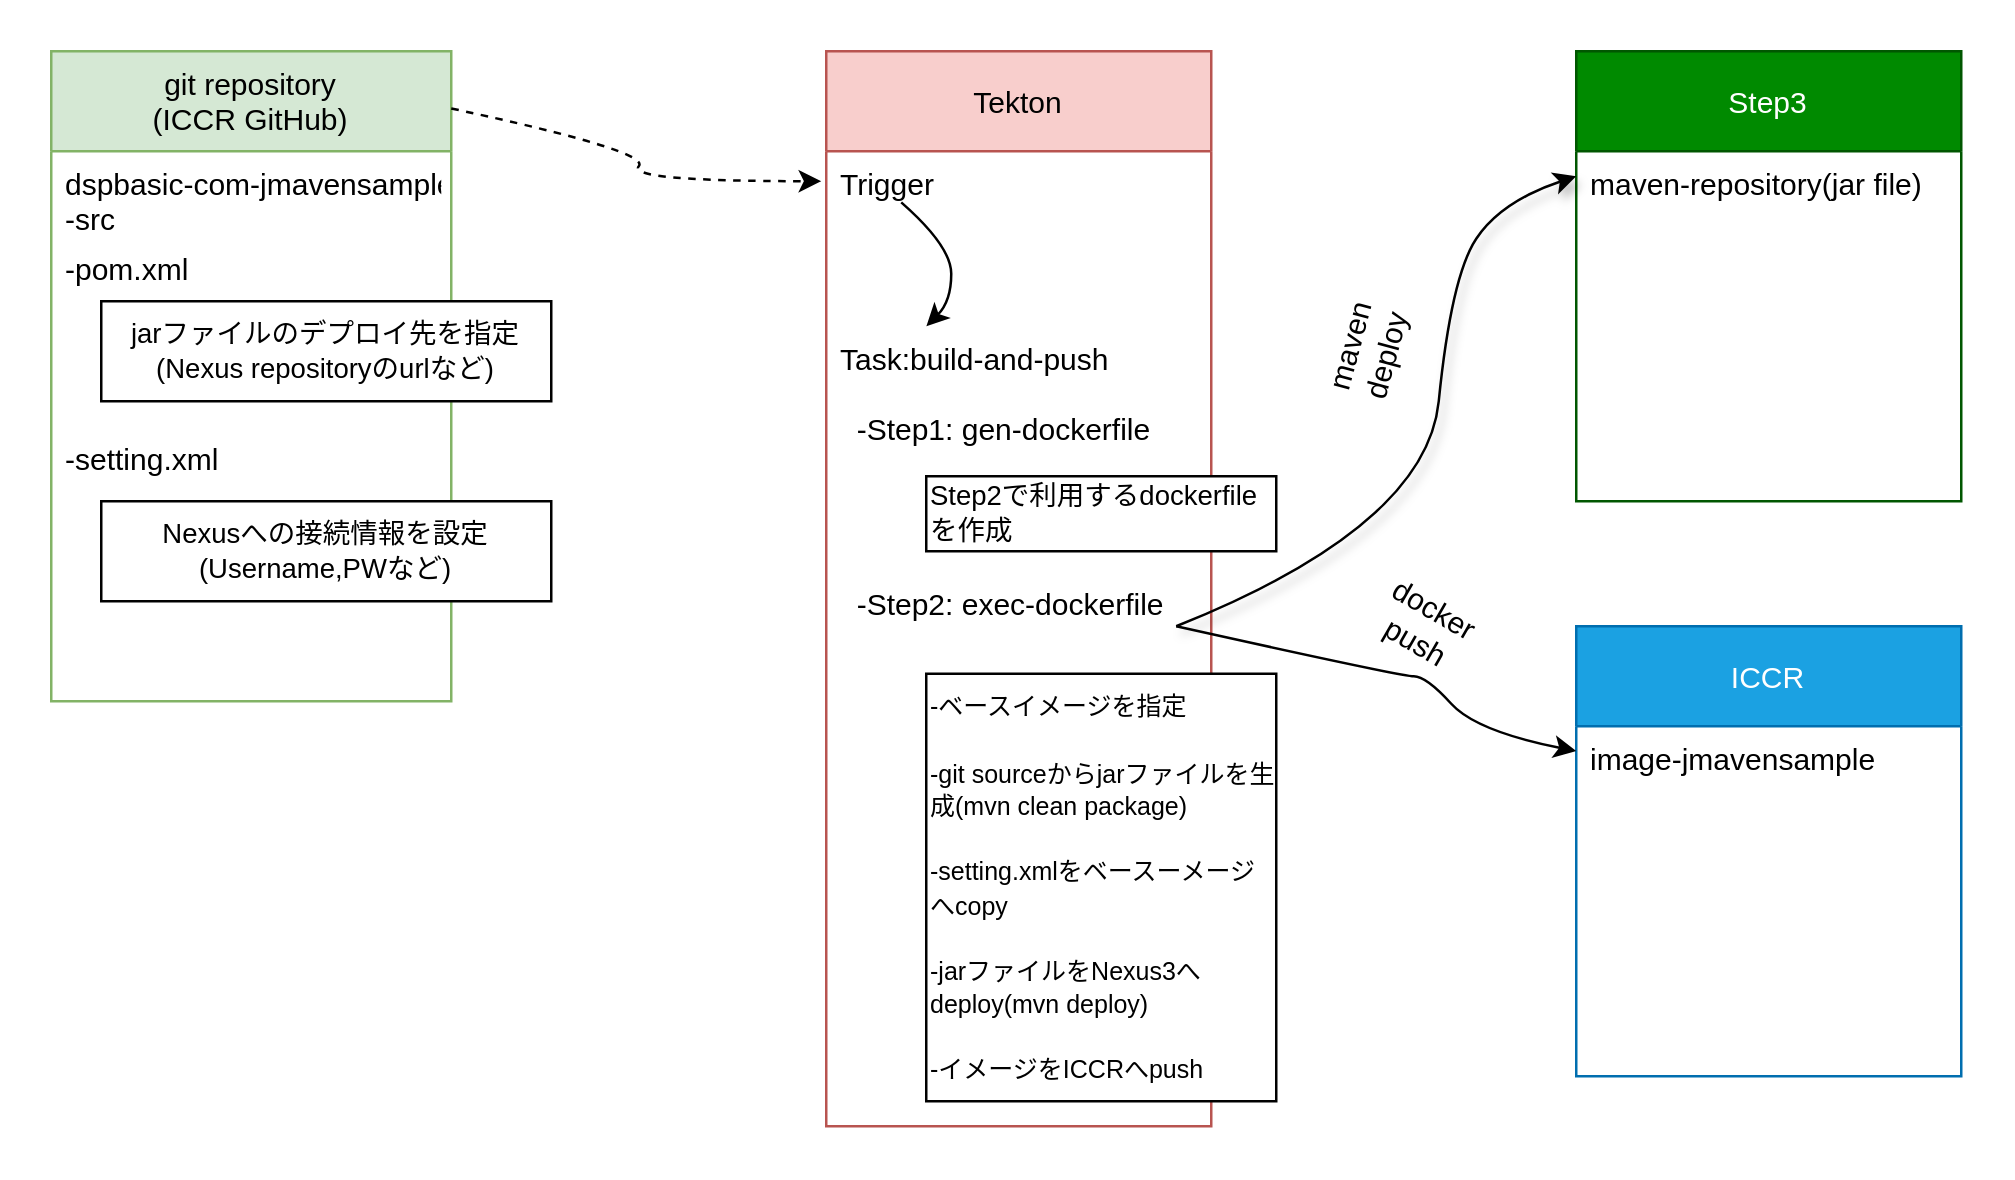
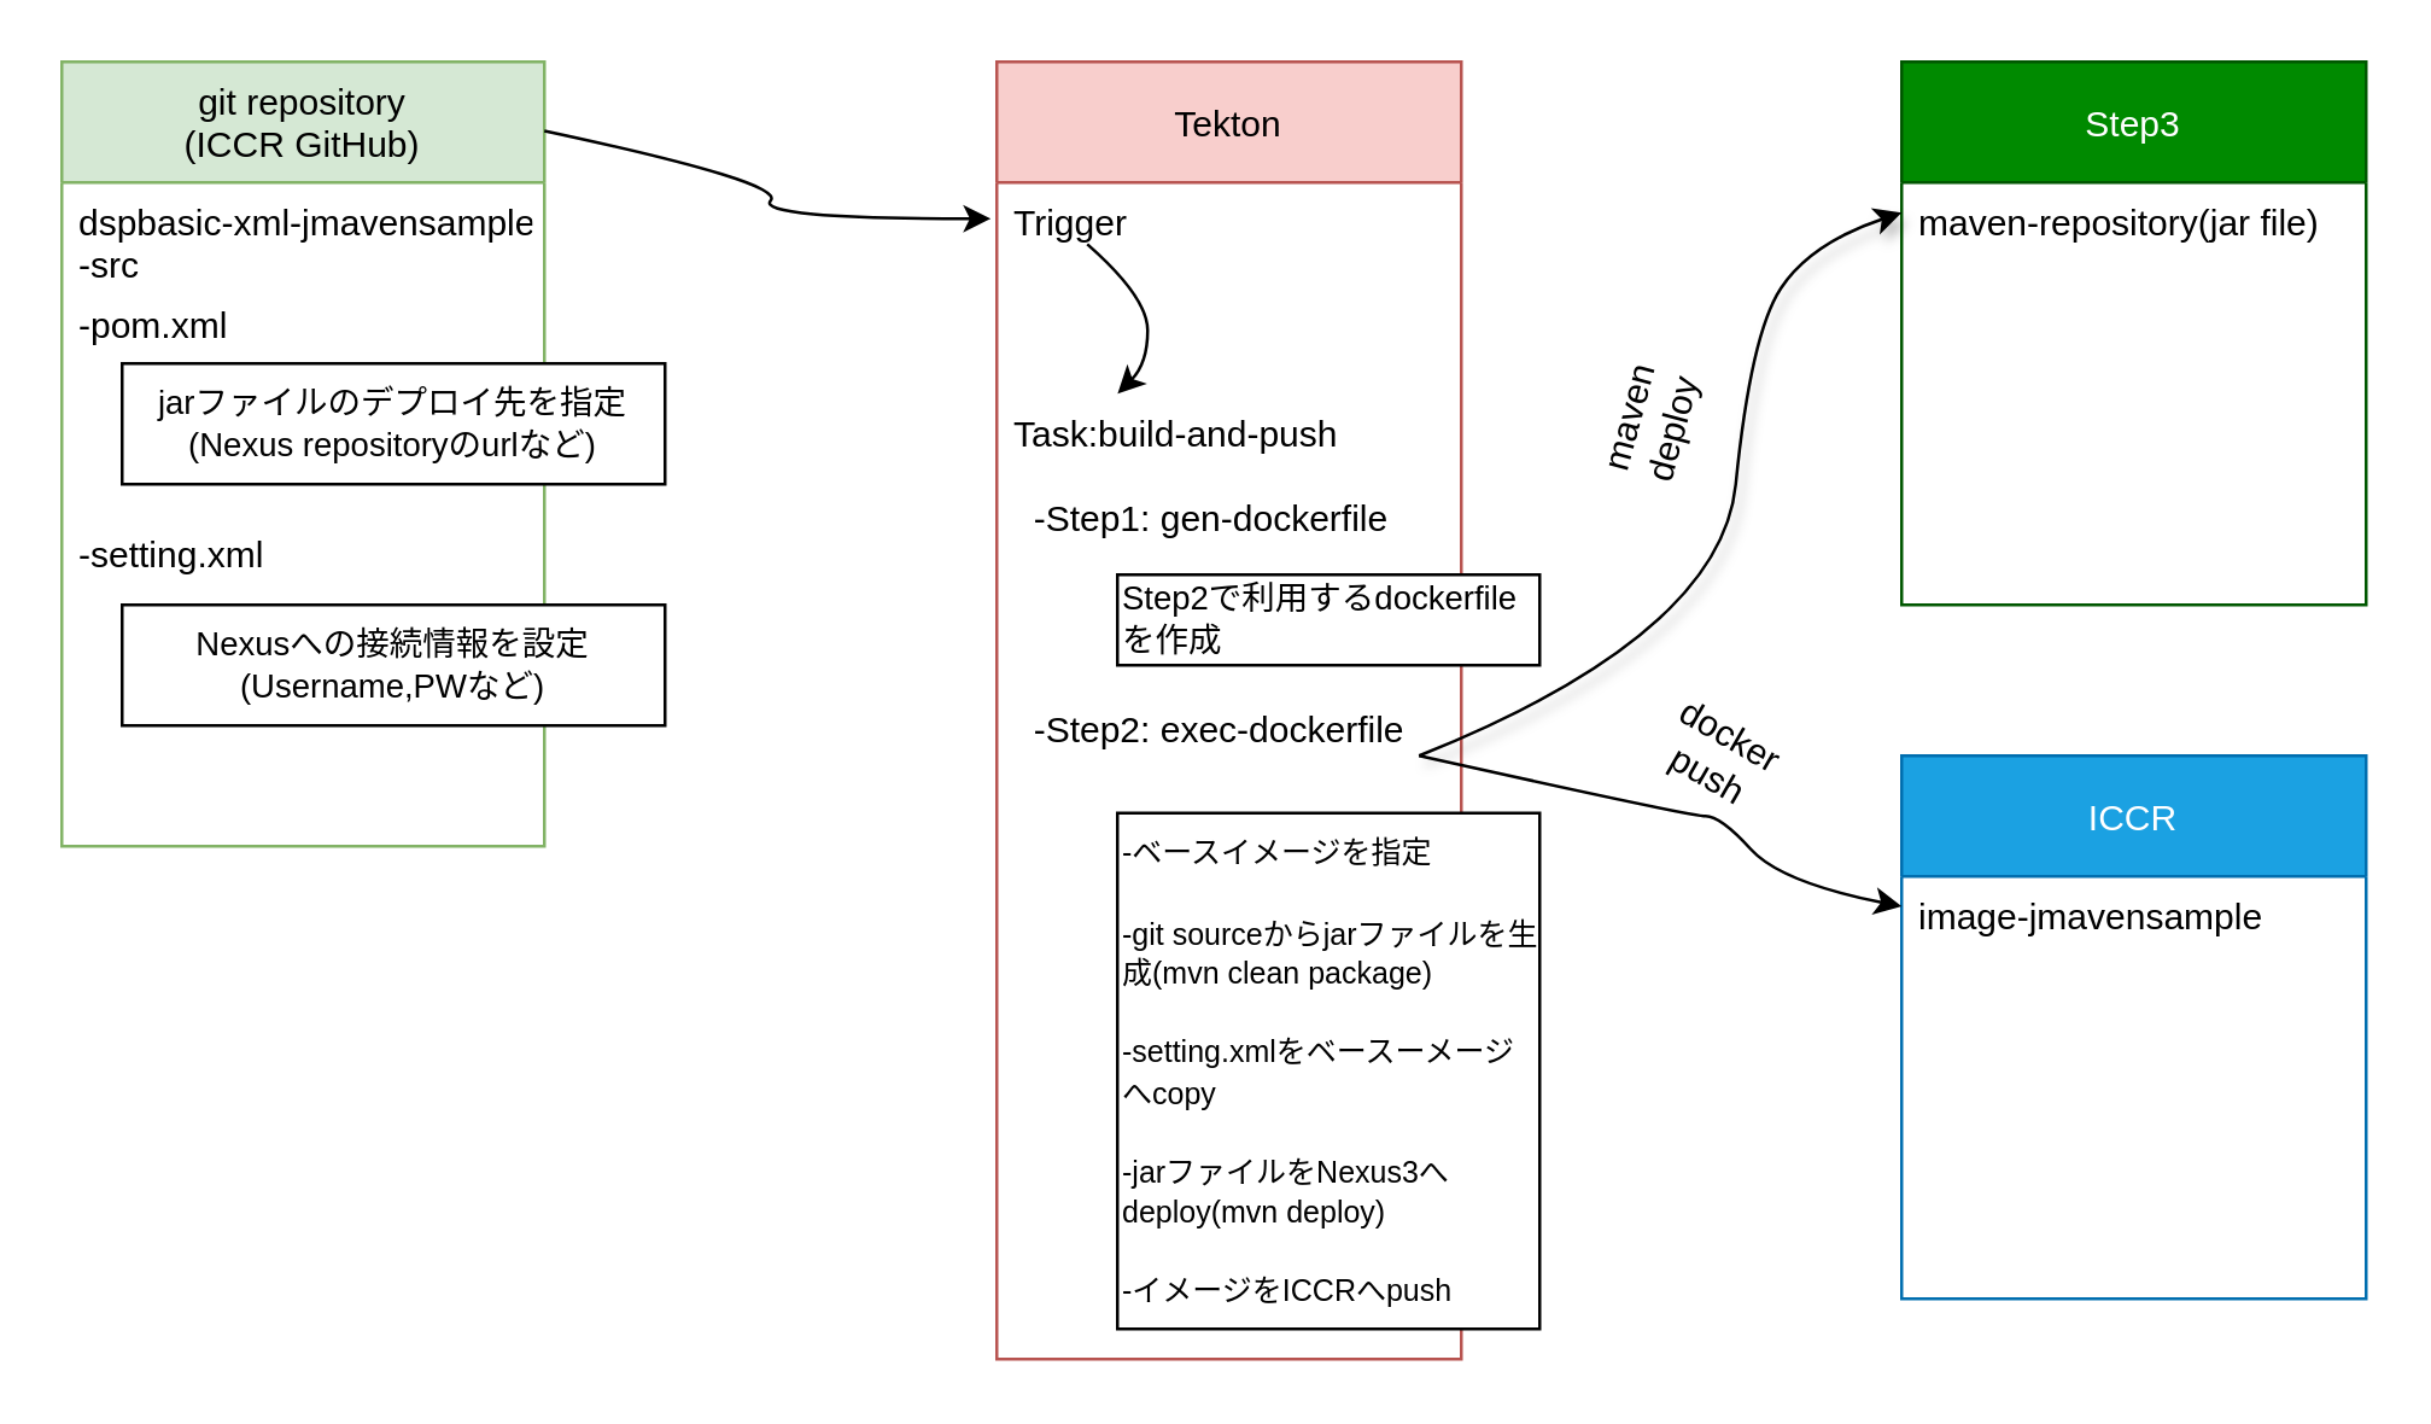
  <mxCell id="0" />
  <mxCell id="1" parent="0" />
  <mxCell id="2" value="Tekton" style="swimlane;fontStyle=0;childLayout=stackLayout;horizontal=1;startSize=40;horizontalStack=0;resizeParent=1;resizeParentMax=0;resizeLast=0;collapsible=1;marginBottom=0;align=center;fontSize=12;fillColor=#f8cecc;strokeColor=#b85450;" vertex="1" parent="1"><mxGeometry x="330" y="20" width="154" height="430" as="geometry" /></mxCell>
  <mxCell id="3" value="Trigger" style="text;strokeColor=none;fillColor=none;spacingLeft=4;spacingRight=4;overflow=hidden;rotatable=0;points=[[0,0.5],[1,0.5]];portConstraint=eastwest;fontSize=12;" vertex="1" parent="2"><mxGeometry y="40" width="154" height="70" as="geometry" /></mxCell>
  <mxCell id="4" value="" style="curved=1;endArrow=classic;html=1;fontSize=12;exitX=1;exitY=0.088;exitDx=0;exitDy=0;exitPerimeter=0;entryX=0.26;entryY=0;entryDx=0;entryDy=0;entryPerimeter=0;" edge="1" parent="2" target="5"><mxGeometry width="50" height="50" relative="1" as="geometry"><mxPoint x="30" y="60.44" as="sourcePoint" /><mxPoint x="197.998" y="89.53" as="targetPoint" /><Array as="points"><mxPoint x="50" y="78" /><mxPoint x="50" y="100" /></Array></mxGeometry></mxCell>
  <mxCell id="5" value="Task:build-and-push&#10;&#10;  -Step1: gen-dockerfile&#10;&#10;&#10;&#10;&#10;  -Step2: exec-dockerfile" style="text;strokeColor=none;fillColor=none;spacingLeft=4;spacingRight=4;overflow=hidden;rotatable=0;points=[[0,0.5],[1,0.5]];portConstraint=eastwest;fontSize=12;" vertex="1" parent="2"><mxGeometry y="110" width="154" height="320" as="geometry" /></mxCell>
  <mxCell id="6" value="git repository&#10;(ICCR GitHub)" style="swimlane;fontStyle=0;childLayout=stackLayout;horizontal=1;startSize=40;horizontalStack=0;resizeParent=1;resizeParentMax=0;resizeLast=0;collapsible=1;marginBottom=0;align=center;fontSize=12;fillColor=#d5e8d4;strokeColor=#82b366;" vertex="1" parent="1"><mxGeometry x="20" y="20" width="160" height="260" as="geometry" /></mxCell>
- <mxCell id="7" value="dspbasic-com-jmavensample&#10;-src" style="text;strokeColor=none;fillColor=none;spacingLeft=4;spacingRight=4;overflow=hidden;rotatable=0;points=[[0,0.5],[1,0.5]];portConstraint=eastwest;fontSize=12;" vertex="1" parent="6"><mxGeometry y="40" width="160" height="34" as="geometry" /></mxCell>
+ <mxCell id="7" value="dspbasic-xml-jmavensample&#10;-src" style="text;strokeColor=none;fillColor=none;spacingLeft=4;spacingRight=4;overflow=hidden;rotatable=0;points=[[0,0.5],[1,0.5]];portConstraint=eastwest;fontSize=12;" vertex="1" parent="6"><mxGeometry y="40" width="160" height="34" as="geometry" /></mxCell>
  <mxCell id="8" value="-pom.xml&#10;   " style="text;strokeColor=none;fillColor=none;spacingLeft=4;spacingRight=4;overflow=hidden;rotatable=0;points=[[0,0.5],[1,0.5]];portConstraint=eastwest;fontSize=12;" vertex="1" parent="6"><mxGeometry y="74" width="160" height="76" as="geometry" /></mxCell>
  <mxCell id="9" value="-setting.xml" style="text;strokeColor=none;fillColor=none;spacingLeft=4;spacingRight=4;overflow=hidden;rotatable=0;points=[[0,0.5],[1,0.5]];portConstraint=eastwest;fontSize=12;" vertex="1" parent="6"><mxGeometry y="150" width="160" height="110" as="geometry" /></mxCell>
  <mxCell id="10" value="Step3" style="swimlane;fontStyle=0;childLayout=stackLayout;horizontal=1;startSize=40;horizontalStack=0;resizeParent=1;resizeParentMax=0;resizeLast=0;collapsible=1;marginBottom=0;align=center;fontSize=12;fillColor=#008a00;strokeColor=#005700;fontColor=#ffffff;" vertex="1" parent="1"><mxGeometry x="630" y="20" width="154" height="180" as="geometry" /></mxCell>
  <mxCell id="11" value="maven-repository(jar file)" style="text;strokeColor=none;fillColor=none;spacingLeft=4;spacingRight=4;overflow=hidden;rotatable=0;points=[[0,0.5],[1,0.5]];portConstraint=eastwest;fontSize=12;" vertex="1" parent="10"><mxGeometry y="40" width="154" height="140" as="geometry" /></mxCell>
  <mxCell id="12" value="ICCR" style="swimlane;fontStyle=0;childLayout=stackLayout;horizontal=1;startSize=40;horizontalStack=0;resizeParent=1;resizeParentMax=0;resizeLast=0;collapsible=1;marginBottom=0;align=center;fontSize=12;fillColor=#1ba1e2;strokeColor=#006EAF;fontColor=#ffffff;" vertex="1" parent="1"><mxGeometry x="630" y="250" width="154" height="180" as="geometry" /></mxCell>
  <mxCell id="13" value="image-jmavensample" style="text;strokeColor=none;fillColor=none;spacingLeft=4;spacingRight=4;overflow=hidden;rotatable=0;points=[[0,0.5],[1,0.5]];portConstraint=eastwest;fontSize=12;" vertex="1" parent="12"><mxGeometry y="40" width="154" height="140" as="geometry" /></mxCell>
- <mxCell id="14" value="" style="curved=1;endArrow=classic;html=1;fontSize=12;exitX=1;exitY=0.088;exitDx=0;exitDy=0;exitPerimeter=0;entryX=-0.013;entryY=0.171;entryDx=0;entryDy=0;entryPerimeter=0;dashed=1;" edge="1" parent="1" source="6" target="3"><mxGeometry width="50" height="50" relative="1" as="geometry"><mxPoint x="320" y="310" as="sourcePoint" /><mxPoint x="370" y="260" as="targetPoint" /><Array as="points"><mxPoint x="260" y="60" /><mxPoint x="250" y="72" /></Array></mxGeometry></mxCell>
+ <mxCell id="14" value="" style="curved=1;endArrow=classic;html=1;fontSize=12;exitX=1;exitY=0.088;exitDx=0;exitDy=0;exitPerimeter=0;entryX=-0.013;entryY=0.171;entryDx=0;entryDy=0;entryPerimeter=0;" edge="1" parent="1" source="6" target="3"><mxGeometry width="50" height="50" relative="1" as="geometry"><mxPoint x="320" y="310" as="sourcePoint" /><mxPoint x="370" y="260" as="targetPoint" /><Array as="points"><mxPoint x="260" y="60" /><mxPoint x="250" y="72" /></Array></mxGeometry></mxCell>
  <mxCell id="15" value="" style="curved=1;endArrow=classic;html=1;fontSize=12;entryX=0;entryY=0.071;entryDx=0;entryDy=0;entryPerimeter=0;" edge="1" parent="1" target="13"><mxGeometry width="50" height="50" relative="1" as="geometry"><mxPoint x="470" y="250" as="sourcePoint" /><mxPoint x="490" y="290" as="targetPoint" /><Array as="points"><mxPoint x="560" y="270" /><mxPoint x="570" y="270" /><mxPoint x="590" y="292" /></Array></mxGeometry></mxCell>
  <mxCell id="16" value="" style="curved=1;endArrow=classic;html=1;fontSize=12;shadow=1;exitX=0.909;exitY=0.375;exitDx=0;exitDy=0;exitPerimeter=0;" edge="1" parent="1" source="5"><mxGeometry width="50" height="50" relative="1" as="geometry"><mxPoint x="470" y="240" as="sourcePoint" /><mxPoint x="630" y="70" as="targetPoint" /><Array as="points"><mxPoint x="570" y="210" /><mxPoint x="580" y="110" /><mxPoint x="600" y="80" /></Array></mxGeometry></mxCell>
  <mxCell id="17" value="maven deploy" style="text;html=1;strokeColor=none;fillColor=none;align=center;verticalAlign=middle;whiteSpace=wrap;rounded=0;fontSize=12;rotation=-75;" vertex="1" parent="1"><mxGeometry x="517" y="130" width="60" height="20" as="geometry" /></mxCell>
  <mxCell id="18" value="docker push" style="text;html=1;strokeColor=none;fillColor=none;align=center;verticalAlign=middle;whiteSpace=wrap;rounded=0;fontSize=12;rotation=30;" vertex="1" parent="1"><mxGeometry x="540" y="240" width="60" height="20" as="geometry" /></mxCell>
  <mxCell id="19" value="jarファイルのデプロイ先を指定&lt;br&gt;(Nexus repositoryのurlなど)" style="rounded=0;whiteSpace=wrap;html=1;fontSize=11;" vertex="1" parent="1"><mxGeometry x="40" y="120" width="180" height="40" as="geometry" /></mxCell>
  <mxCell id="20" value="Nexusへの接続情報を設定&lt;br&gt;(Username,PWなど)" style="rounded=0;whiteSpace=wrap;html=1;fontSize=11;" vertex="1" parent="1"><mxGeometry x="40" y="200" width="180" height="40" as="geometry" /></mxCell>
  <mxCell id="21" value="Step2で利用するdockerfileを作成" style="rounded=0;whiteSpace=wrap;html=1;fontSize=11;align=left;" vertex="1" parent="1"><mxGeometry x="370" y="190" width="140" height="30" as="geometry" /></mxCell>
  <mxCell id="22" value="&lt;font style=&quot;font-size: 10px&quot;&gt;-ベースイメージを指定&lt;br&gt;&lt;br&gt;-git sourceからjarファイルを生成(mvn clean package)&lt;br&gt;&lt;br&gt;-setting.xmlをベースーメージへcopy&lt;br&gt;&lt;br&gt;-jarファイルをNexus3へdeploy(mvn deploy)&lt;br&gt;&lt;br&gt;-イメージをICCRへpush&lt;/font&gt;" style="rounded=0;whiteSpace=wrap;html=1;fontSize=11;align=left;" vertex="1" parent="1"><mxGeometry x="370" y="269" width="140" height="171" as="geometry" /></mxCell>
